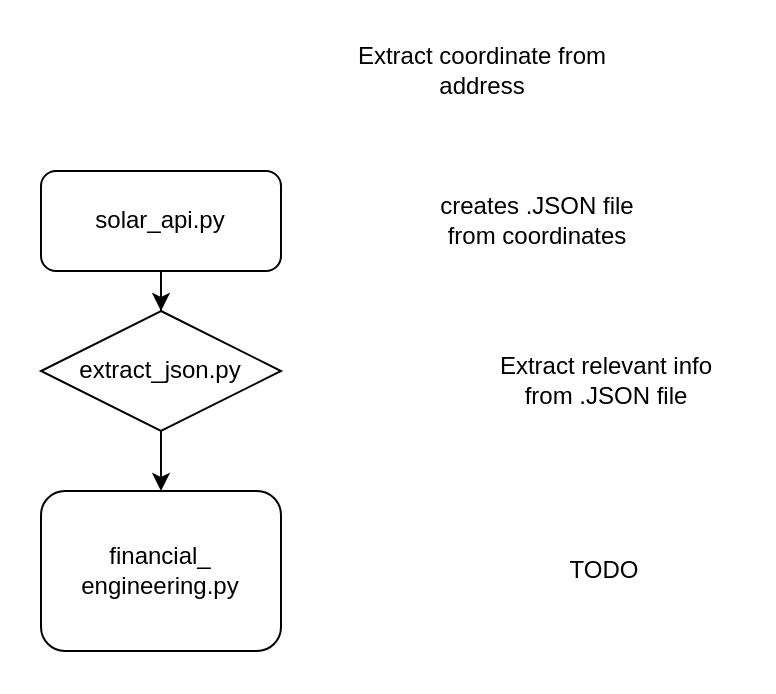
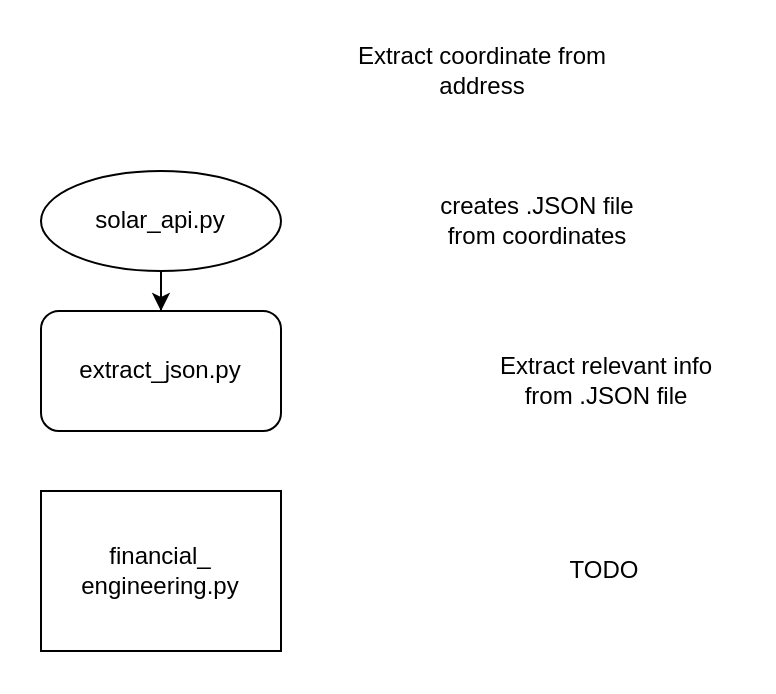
  <mxCell id="0" />
  <mxCell id="1" parent="0" />
  <mxCell id="2" style="edgeStyle=orthogonalEdgeStyle;rounded=0;orthogonalLoop=1;jettySize=auto;html=1;" edge="1" parent="1" source="3" target="5"><mxGeometry relative="1" as="geometry"><mxPoint x="80" y="195" as="targetPoint" /></mxGeometry></mxCell>
- <mxCell id="3" value="solar_api.py" style="rounded=1;whiteSpace=wrap;html=1;" vertex="1" parent="1"><mxGeometry x="20" y="85" width="120" height="50" as="geometry" /></mxCell>
- <mxCell id="4" style="edgeStyle=orthogonalEdgeStyle;rounded=0;orthogonalLoop=1;jettySize=auto;html=1;" edge="1" parent="1" source="5" target="6"><mxGeometry relative="1" as="geometry"><mxPoint x="80" y="265" as="targetPoint" /></mxGeometry></mxCell>
- <mxCell id="5" value="extract_json.py" style="rhombus;whiteSpace=wrap;html=1;" vertex="1" parent="1"><mxGeometry x="20" y="155" width="120" height="60" as="geometry" /></mxCell>
- <mxCell id="6" value="financial_&lt;br&gt;engineering.py" style="rounded=1;whiteSpace=wrap;html=1;" vertex="1" parent="1"><mxGeometry x="20" y="245" width="120" height="80" as="geometry" /></mxCell>
+ <mxCell id="3" value="solar_api.py" style="ellipse;whiteSpace=wrap;html=1;" vertex="1" parent="1"><mxGeometry x="20" y="85" width="120" height="50" as="geometry" /></mxCell>
+ <mxCell id="5" value="extract_json.py" style="rounded=1;whiteSpace=wrap;html=1;" vertex="1" parent="1"><mxGeometry x="20" y="155" width="120" height="60" as="geometry" /></mxCell>
+ <mxCell id="6" value="financial_&lt;br&gt;engineering.py" style="whiteSpace=wrap;html=1;rounded=0;" vertex="1" parent="1"><mxGeometry x="20" y="245" width="120" height="80" as="geometry" /></mxCell>
  <mxCell id="7" value="Extract coordinate from address" style="text;html=1;strokeColor=none;fillColor=none;align=center;verticalAlign=middle;whiteSpace=wrap;rounded=0;" vertex="1" parent="1"><mxGeometry x="166" y="20" width="150" height="30" as="geometry" /></mxCell>
  <mxCell id="8" value="creates .JSON file from coordinates" style="text;html=1;strokeColor=none;fillColor=none;align=center;verticalAlign=middle;whiteSpace=wrap;rounded=0;" vertex="1" parent="1"><mxGeometry x="211" y="95" width="115" height="30" as="geometry" /></mxCell>
  <mxCell id="9" value="Extract relevant info from .JSON file" style="text;html=1;strokeColor=none;fillColor=none;align=center;verticalAlign=middle;whiteSpace=wrap;rounded=0;" vertex="1" parent="1"><mxGeometry x="238.5" y="175" width="127.5" height="30" as="geometry" /></mxCell>
  <mxCell id="10" value="TODO" style="text;html=1;strokeColor=none;fillColor=none;align=center;verticalAlign=middle;whiteSpace=wrap;rounded=0;" vertex="1" parent="1"><mxGeometry x="272.25" y="270" width="60" height="30" as="geometry" /></mxCell>
